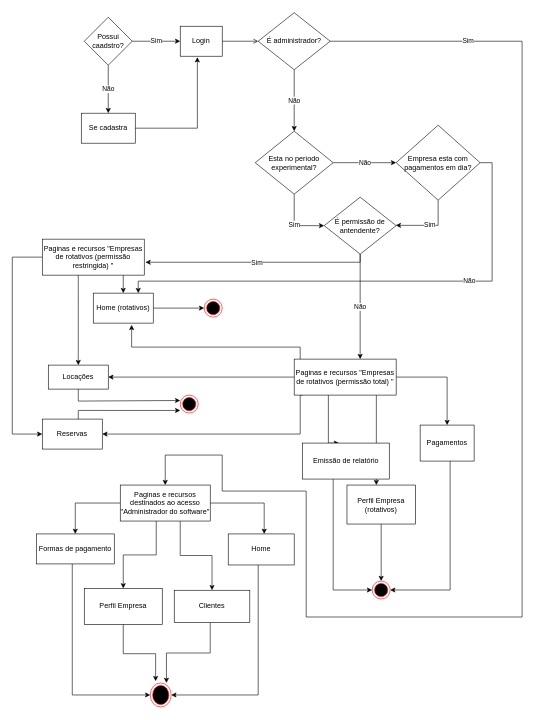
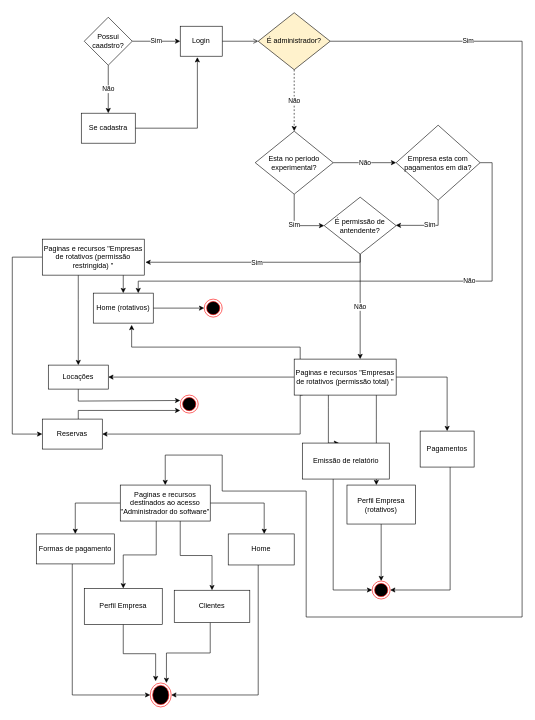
  <mxCell id="0" />
  <mxCell id="1" parent="0" />
  <mxCell id="2" style="edgeStyle=orthogonalEdgeStyle;rounded=0;orthogonalLoop=1;jettySize=auto;html=1;entryX=0.408;entryY=1.033;entryDx=0;entryDy=0;entryPerimeter=0;" parent="1" source="3" target="5" edge="1"><mxGeometry relative="1" as="geometry" /></mxCell>
  <mxCell id="3" value="Se cadastra" style="rounded=0;whiteSpace=wrap;html=1;" parent="1" vertex="1"><mxGeometry x="135" y="188" width="90" height="50" as="geometry" /></mxCell>
  <mxCell id="4" style="edgeStyle=orthogonalEdgeStyle;rounded=0;orthogonalLoop=1;jettySize=auto;html=1;entryX=0;entryY=0.5;entryDx=0;entryDy=0;endArrow=open;" parent="1" source="5" target="11" edge="1"><mxGeometry relative="1" as="geometry" /></mxCell>
  <mxCell id="5" value="Login" style="rounded=0;whiteSpace=wrap;html=1;" parent="1" vertex="1"><mxGeometry x="300" y="43" width="70" height="50" as="geometry" /></mxCell>
  <mxCell id="6" value="Sim" style="edgeStyle=orthogonalEdgeStyle;rounded=0;orthogonalLoop=1;jettySize=auto;html=1;entryX=0;entryY=0.5;entryDx=0;entryDy=0;" parent="1" source="8" target="5" edge="1"><mxGeometry relative="1" as="geometry" /></mxCell>
  <mxCell id="7" value="Não" style="edgeStyle=orthogonalEdgeStyle;rounded=0;orthogonalLoop=1;jettySize=auto;html=1;entryX=0.5;entryY=0;entryDx=0;entryDy=0;" parent="1" source="8" target="3" edge="1"><mxGeometry relative="1" as="geometry" /></mxCell>
  <mxCell id="8" value="Possui caadstro?" style="rhombus;whiteSpace=wrap;html=1;" parent="1" vertex="1"><mxGeometry x="140" y="28" width="80" height="80" as="geometry" /></mxCell>
- <mxCell id="9" value="Não" style="edgeStyle=orthogonalEdgeStyle;rounded=0;orthogonalLoop=1;jettySize=auto;html=1;entryX=0.5;entryY=0;entryDx=0;entryDy=0;" parent="1" source="11" target="19" edge="1"><mxGeometry relative="1" as="geometry" /></mxCell>
+ <mxCell id="9" value="Não" style="edgeStyle=orthogonalEdgeStyle;rounded=0;orthogonalLoop=1;jettySize=auto;html=1;entryX=0.5;entryY=0;entryDx=0;entryDy=0;dashed=1;" parent="1" source="11" target="19" edge="1"><mxGeometry relative="1" as="geometry" /></mxCell>
  <mxCell id="10" value="Sim" style="edgeStyle=orthogonalEdgeStyle;rounded=0;orthogonalLoop=1;jettySize=auto;html=1;entryX=0.5;entryY=0;entryDx=0;entryDy=0;" edge="1" parent="1" source="11" target="16"><mxGeometry x="-0.79" relative="1" as="geometry"><mxPoint x="300" y="758" as="targetPoint" /><Array as="points"><mxPoint x="870" y="68" /><mxPoint x="870" y="1028" /><mxPoint x="510" y="1028" /><mxPoint x="510" y="818" /><mxPoint x="370" y="818" /><mxPoint x="370" y="758" /><mxPoint x="275" y="758" /></Array><mxPoint as="offset" /></mxGeometry></mxCell>
- <mxCell id="11" value="É administrador?" style="rhombus;whiteSpace=wrap;html=1;" parent="1" vertex="1"><mxGeometry x="430" y="20.5" width="120" height="95" as="geometry" /></mxCell>
+ <mxCell id="11" value="É administrador?" style="rhombus;whiteSpace=wrap;html=1;fillColor=#fff2cc;" parent="1" vertex="1"><mxGeometry x="430" y="20.5" width="120" height="95" as="geometry" /></mxCell>
  <mxCell id="12" style="edgeStyle=orthogonalEdgeStyle;rounded=0;orthogonalLoop=1;jettySize=auto;html=1;" edge="1" parent="1" source="16" target="42"><mxGeometry relative="1" as="geometry" /></mxCell>
  <mxCell id="13" style="edgeStyle=orthogonalEdgeStyle;rounded=0;orthogonalLoop=1;jettySize=auto;html=1;" edge="1" parent="1" source="16" target="48"><mxGeometry relative="1" as="geometry"><Array as="points"><mxPoint x="440" y="838.5" /></Array></mxGeometry></mxCell>
  <mxCell id="14" style="edgeStyle=orthogonalEdgeStyle;rounded=0;orthogonalLoop=1;jettySize=auto;html=1;entryX=0.5;entryY=0;entryDx=0;entryDy=0;" edge="1" parent="1" source="16" target="44"><mxGeometry relative="1" as="geometry"><Array as="points"><mxPoint x="260" y="924.5" /><mxPoint x="205" y="924.5" /></Array></mxGeometry></mxCell>
  <mxCell id="15" style="edgeStyle=orthogonalEdgeStyle;rounded=0;orthogonalLoop=1;jettySize=auto;html=1;entryX=0.5;entryY=0;entryDx=0;entryDy=0;" edge="1" parent="1" source="16" target="40"><mxGeometry relative="1" as="geometry"><Array as="points"><mxPoint x="300" y="925.5" /><mxPoint x="353" y="925.5" /></Array></mxGeometry></mxCell>
  <mxCell id="16" value="Paginas e recursos destinados ao acesso &quot;Administrador do software&quot;" style="rounded=0;whiteSpace=wrap;html=1;" parent="1" vertex="1"><mxGeometry x="200" y="808" width="150" height="60" as="geometry" /></mxCell>
  <mxCell id="17" value="Não" style="edgeStyle=orthogonalEdgeStyle;rounded=0;orthogonalLoop=1;jettySize=auto;html=1;" parent="1" source="19" target="25" edge="1"><mxGeometry relative="1" as="geometry" /></mxCell>
  <mxCell id="18" value="Sim" style="edgeStyle=orthogonalEdgeStyle;rounded=0;orthogonalLoop=1;jettySize=auto;html=1;entryX=0;entryY=0.5;entryDx=0;entryDy=0;" parent="1" source="19" target="22" edge="1"><mxGeometry relative="1" as="geometry" /></mxCell>
  <mxCell id="19" value="Esta no período experimental?" style="rhombus;whiteSpace=wrap;html=1;" parent="1" vertex="1"><mxGeometry x="425" y="218" width="130" height="105" as="geometry" /></mxCell>
  <mxCell id="20" value="Sim" style="edgeStyle=orthogonalEdgeStyle;rounded=0;orthogonalLoop=1;jettySize=auto;html=1;entryX=1.012;entryY=0.642;entryDx=0;entryDy=0;entryPerimeter=0;" edge="1" parent="1" source="22" target="31"><mxGeometry relative="1" as="geometry"><Array as="points"><mxPoint x="600" y="437" /></Array></mxGeometry></mxCell>
  <mxCell id="21" value="Não" style="edgeStyle=orthogonalEdgeStyle;rounded=0;orthogonalLoop=1;jettySize=auto;html=1;entryX=0.647;entryY=0;entryDx=0;entryDy=0;entryPerimeter=0;" edge="1" parent="1" source="22" target="38"><mxGeometry relative="1" as="geometry" /></mxCell>
  <mxCell id="22" value="É permissão de antendente?" style="rhombus;whiteSpace=wrap;html=1;" parent="1" vertex="1"><mxGeometry x="540" y="328" width="120" height="95" as="geometry" /></mxCell>
  <mxCell id="23" value="Sim" style="edgeStyle=orthogonalEdgeStyle;rounded=0;orthogonalLoop=1;jettySize=auto;html=1;" parent="1" source="25" target="22" edge="1"><mxGeometry relative="1" as="geometry"><Array as="points"><mxPoint x="730" y="375" /></Array></mxGeometry></mxCell>
  <mxCell id="24" value="Não" style="edgeStyle=orthogonalEdgeStyle;rounded=0;orthogonalLoop=1;jettySize=auto;html=1;entryX=0.75;entryY=0;entryDx=0;entryDy=0;" edge="1" parent="1" source="25" target="27"><mxGeometry x="-0.378" relative="1" as="geometry"><mxPoint x="240" y="478" as="targetPoint" /><Array as="points"><mxPoint x="820" y="271" /><mxPoint x="820" y="468" /><mxPoint x="230" y="468" /></Array><mxPoint x="1" as="offset" /></mxGeometry></mxCell>
  <mxCell id="25" value="Empresa esta com pagamentos em dia?" style="rhombus;whiteSpace=wrap;html=1;" parent="1" vertex="1"><mxGeometry x="660" y="208" width="140" height="125" as="geometry" /></mxCell>
  <mxCell id="26" style="edgeStyle=orthogonalEdgeStyle;rounded=0;orthogonalLoop=1;jettySize=auto;html=1;entryX=0;entryY=0.5;entryDx=0;entryDy=0;" edge="1" parent="1" source="27" target="59"><mxGeometry relative="1" as="geometry" /></mxCell>
  <mxCell id="27" value="Home (rotativos)" style="rounded=0;whiteSpace=wrap;html=1;" parent="1" vertex="1"><mxGeometry x="155" y="488" width="100" height="50" as="geometry" /></mxCell>
  <mxCell id="28" style="edgeStyle=orthogonalEdgeStyle;rounded=0;orthogonalLoop=1;jettySize=auto;html=1;entryX=0.5;entryY=0;entryDx=0;entryDy=0;" edge="1" parent="1" source="31" target="27"><mxGeometry relative="1" as="geometry"><Array as="points"><mxPoint x="205" y="478" /><mxPoint x="205" y="478" /></Array></mxGeometry></mxCell>
  <mxCell id="29" style="edgeStyle=orthogonalEdgeStyle;rounded=0;orthogonalLoop=1;jettySize=auto;html=1;entryX=0.5;entryY=0;entryDx=0;entryDy=0;" edge="1" parent="1" source="31" target="50"><mxGeometry relative="1" as="geometry"><Array as="points"><mxPoint x="130" y="498" /><mxPoint x="130" y="498" /></Array></mxGeometry></mxCell>
  <mxCell id="30" style="edgeStyle=orthogonalEdgeStyle;rounded=0;orthogonalLoop=1;jettySize=auto;html=1;entryX=0;entryY=0.5;entryDx=0;entryDy=0;" edge="1" parent="1" source="31" target="52"><mxGeometry relative="1" as="geometry"><mxPoint x="20" y="478" as="targetPoint" /><Array as="points"><mxPoint x="20" y="428" /><mxPoint x="20" y="723" /></Array></mxGeometry></mxCell>
  <mxCell id="31" value="Paginas e recursos &quot;Empresas de rotativos (permissão restringida) &quot;" style="rounded=0;whiteSpace=wrap;html=1;" parent="1" vertex="1"><mxGeometry x="70" y="398" width="170" height="60" as="geometry" /></mxCell>
  <mxCell id="32" style="edgeStyle=orthogonalEdgeStyle;rounded=0;orthogonalLoop=1;jettySize=auto;html=1;entryX=1;entryY=0.5;entryDx=0;entryDy=0;" edge="1" parent="1" source="38" target="50"><mxGeometry relative="1" as="geometry" /></mxCell>
  <mxCell id="33" style="edgeStyle=orthogonalEdgeStyle;rounded=0;orthogonalLoop=1;jettySize=auto;html=1;entryX=1;entryY=0.5;entryDx=0;entryDy=0;exitX=0.082;exitY=1;exitDx=0;exitDy=0;exitPerimeter=0;" edge="1" parent="1" source="38" target="52"><mxGeometry relative="1" as="geometry"><Array as="points"><mxPoint x="500" y="658" /><mxPoint x="500" y="723" /></Array></mxGeometry></mxCell>
  <mxCell id="34" value="" style="edgeStyle=orthogonalEdgeStyle;rounded=0;orthogonalLoop=1;jettySize=auto;html=1;" edge="1" parent="1" source="38" target="54"><mxGeometry relative="1" as="geometry" /></mxCell>
  <mxCell id="35" style="edgeStyle=orthogonalEdgeStyle;rounded=0;orthogonalLoop=1;jettySize=auto;html=1;entryX=0.64;entryY=1.06;entryDx=0;entryDy=0;entryPerimeter=0;" edge="1" parent="1" source="38" target="27"><mxGeometry relative="1" as="geometry"><Array as="points"><mxPoint x="500" y="578" /><mxPoint x="219" y="578" /></Array></mxGeometry></mxCell>
  <mxCell id="36" style="edgeStyle=orthogonalEdgeStyle;rounded=0;orthogonalLoop=1;jettySize=auto;html=1;entryX=0.422;entryY=0;entryDx=0;entryDy=0;entryPerimeter=0;" edge="1" parent="1" source="38" target="57"><mxGeometry relative="1" as="geometry"><Array as="points"><mxPoint x="547" y="678" /><mxPoint x="547" y="678" /></Array></mxGeometry></mxCell>
  <mxCell id="37" style="edgeStyle=orthogonalEdgeStyle;rounded=0;orthogonalLoop=1;jettySize=auto;html=1;" edge="1" parent="1" source="38" target="46"><mxGeometry relative="1" as="geometry"><Array as="points"><mxPoint x="627" y="698" /><mxPoint x="627" y="698" /></Array></mxGeometry></mxCell>
  <mxCell id="38" value="Paginas e recursos &quot;Empresas de rotativos (permissão total) &quot;" style="rounded=0;whiteSpace=wrap;html=1;" parent="1" vertex="1"><mxGeometry x="490" y="598" width="170" height="60" as="geometry" /></mxCell>
  <mxCell id="39" style="edgeStyle=orthogonalEdgeStyle;rounded=0;orthogonalLoop=1;jettySize=auto;html=1;entryX=0.771;entryY=0;entryDx=0;entryDy=0;entryPerimeter=0;" edge="1" parent="1" source="40" target="60"><mxGeometry relative="1" as="geometry"><Array as="points"><mxPoint x="350" y="1088" /><mxPoint x="277" y="1088" /></Array></mxGeometry></mxCell>
  <mxCell id="40" value="Clientes" style="rounded=0;whiteSpace=wrap;html=1;" parent="1" vertex="1"><mxGeometry x="290" y="983.38" width="126" height="53.75" as="geometry" /></mxCell>
  <mxCell id="41" style="edgeStyle=orthogonalEdgeStyle;rounded=0;orthogonalLoop=1;jettySize=auto;html=1;entryX=0;entryY=0.5;entryDx=0;entryDy=0;" edge="1" parent="1" source="42" target="60"><mxGeometry relative="1" as="geometry"><Array as="points"><mxPoint x="120" y="1158" /></Array></mxGeometry></mxCell>
  <mxCell id="42" value="Formas de pagamento" style="rounded=0;whiteSpace=wrap;html=1;" parent="1" vertex="1"><mxGeometry x="60" y="889.5" width="130" height="50" as="geometry" /></mxCell>
  <mxCell id="43" style="edgeStyle=orthogonalEdgeStyle;rounded=0;orthogonalLoop=1;jettySize=auto;html=1;entryX=0.257;entryY=-0.075;entryDx=0;entryDy=0;entryPerimeter=0;" edge="1" parent="1" source="44" target="60"><mxGeometry relative="1" as="geometry" /></mxCell>
  <mxCell id="44" value="Perfil Empresa" style="rounded=0;whiteSpace=wrap;html=1;" parent="1" vertex="1"><mxGeometry x="140" y="980.26" width="130" height="60" as="geometry" /></mxCell>
  <mxCell id="45" style="edgeStyle=orthogonalEdgeStyle;rounded=0;orthogonalLoop=1;jettySize=auto;html=1;entryX=0.5;entryY=0;entryDx=0;entryDy=0;" edge="1" parent="1" source="46" target="61"><mxGeometry relative="1" as="geometry" /></mxCell>
  <mxCell id="46" value="Perfil Empresa (rotativos)" style="rounded=0;whiteSpace=wrap;html=1;" parent="1" vertex="1"><mxGeometry x="578" y="808" width="114" height="65" as="geometry" /></mxCell>
  <mxCell id="47" style="edgeStyle=orthogonalEdgeStyle;rounded=0;orthogonalLoop=1;jettySize=auto;html=1;entryX=1;entryY=0.5;entryDx=0;entryDy=0;" edge="1" parent="1" source="48" target="60"><mxGeometry relative="1" as="geometry"><Array as="points"><mxPoint x="430" y="1158" /></Array></mxGeometry></mxCell>
  <mxCell id="48" value="Home" style="rounded=0;whiteSpace=wrap;html=1;" parent="1" vertex="1"><mxGeometry x="380" y="889.5" width="110" height="51.75" as="geometry" /></mxCell>
  <mxCell id="49" style="edgeStyle=orthogonalEdgeStyle;rounded=0;orthogonalLoop=1;jettySize=auto;html=1;entryX=0;entryY=0.3;entryDx=0;entryDy=0;entryPerimeter=0;" edge="1" parent="1" source="50" target="58"><mxGeometry relative="1" as="geometry"><Array as="points"><mxPoint x="130" y="668" /></Array></mxGeometry></mxCell>
  <mxCell id="50" value="Locações" style="rounded=0;whiteSpace=wrap;html=1;" parent="1" vertex="1"><mxGeometry x="80" y="608" width="100" height="40" as="geometry" /></mxCell>
  <mxCell id="51" style="edgeStyle=orthogonalEdgeStyle;rounded=0;orthogonalLoop=1;jettySize=auto;html=1;entryX=0;entryY=0.854;entryDx=0;entryDy=0;entryPerimeter=0;" edge="1" parent="1" source="52" target="58"><mxGeometry relative="1" as="geometry"><Array as="points"><mxPoint x="130" y="684" /></Array></mxGeometry></mxCell>
  <mxCell id="52" value="Reservas" style="rounded=0;whiteSpace=wrap;html=1;" parent="1" vertex="1"><mxGeometry x="70" y="698" width="100" height="50" as="geometry" /></mxCell>
  <mxCell id="53" style="edgeStyle=orthogonalEdgeStyle;rounded=0;orthogonalLoop=1;jettySize=auto;html=1;entryX=1;entryY=0.5;entryDx=0;entryDy=0;" edge="1" parent="1" source="54" target="61"><mxGeometry relative="1" as="geometry"><Array as="points"><mxPoint x="750" y="983" /></Array></mxGeometry></mxCell>
- <mxCell id="54" value="Pagamentos" style="rounded=0;whiteSpace=wrap;html=1;" parent="1" vertex="1"><mxGeometry x="700" y="708" width="90" height="60" as="geometry" /></mxCell>
+ <mxCell id="54" value="Pagamentos" style="rounded=0;whiteSpace=wrap;html=1;" parent="1" vertex="1"><mxGeometry x="700" y="718" width="90" height="60" as="geometry" /></mxCell>
  <mxCell id="55" style="edgeStyle=orthogonalEdgeStyle;rounded=0;orthogonalLoop=1;jettySize=auto;html=1;exitX=0.5;exitY=1;exitDx=0;exitDy=0;" parent="1" source="40" target="40" edge="1"><mxGeometry relative="1" as="geometry" /></mxCell>
  <mxCell id="56" style="edgeStyle=orthogonalEdgeStyle;rounded=0;orthogonalLoop=1;jettySize=auto;html=1;entryX=0;entryY=0.5;entryDx=0;entryDy=0;" edge="1" parent="1" source="57" target="61"><mxGeometry relative="1" as="geometry"><Array as="points"><mxPoint x="555" y="983" /></Array></mxGeometry></mxCell>
  <mxCell id="57" value="Emissão de relatório" style="rounded=0;whiteSpace=wrap;html=1;" vertex="1" parent="1"><mxGeometry x="503.5" y="738" width="145" height="60" as="geometry" /></mxCell>
  <mxCell id="58" value="" style="ellipse;html=1;shape=endState;fillColor=#000000;strokeColor=#ff0000;" vertex="1" parent="1"><mxGeometry x="300" y="658" width="30" height="30" as="geometry" /></mxCell>
  <mxCell id="59" value="" style="ellipse;html=1;shape=endState;fillColor=#000000;strokeColor=#ff0000;" vertex="1" parent="1"><mxGeometry x="340" y="498" width="30" height="30" as="geometry" /></mxCell>
  <mxCell id="60" value="" style="ellipse;html=1;shape=endState;fillColor=#000000;strokeColor=#ff0000;" vertex="1" parent="1"><mxGeometry x="250" y="1138" width="35" height="40" as="geometry" /></mxCell>
  <mxCell id="61" value="" style="ellipse;html=1;shape=endState;fillColor=#000000;strokeColor=#ff0000;" vertex="1" parent="1"><mxGeometry x="620" y="968" width="30" height="30" as="geometry" /></mxCell>
